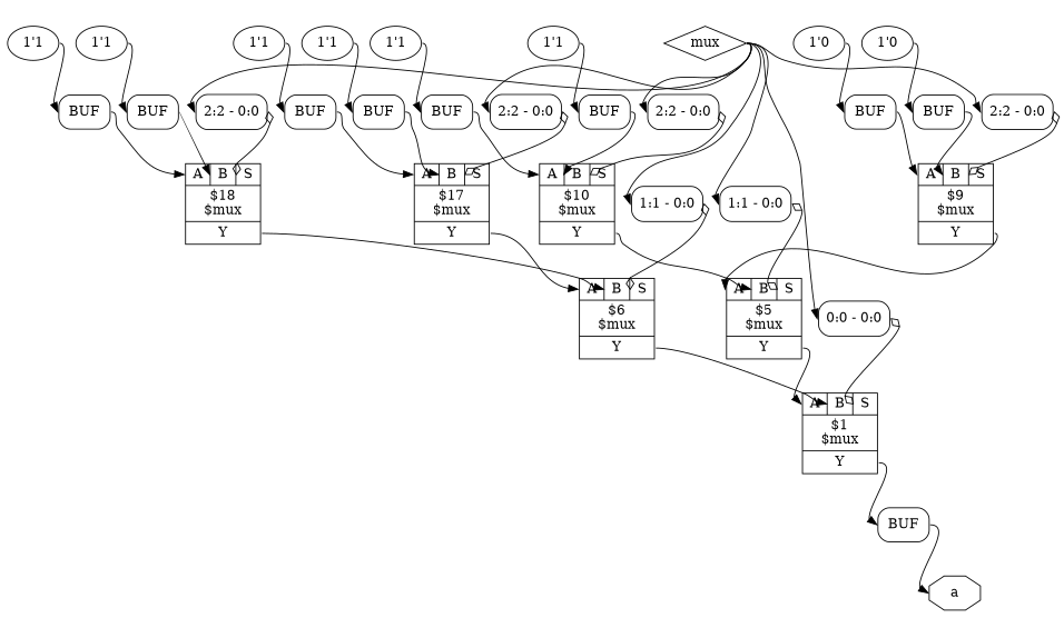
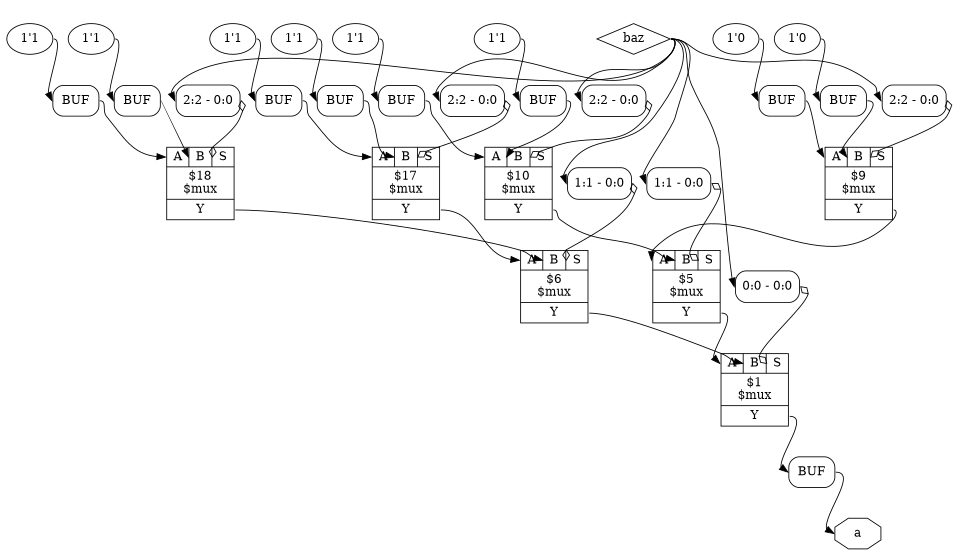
  digraph {
    rankdir=TB
    remincross=true
    node [shape=record]
    edge [color=black headport="w:w" tailport=e]
-   n1 [color=black fontcolor=black label=mux shape=diamond]
+   n1 [color=black fontcolor=black label=baz shape=diamond]
    n2 [label="<s0> 2:2 - 0:0 " style=rounded]
    n3 [label="<s0> 2:2 - 0:0 " style=rounded]
    n4 [label="<s0> 2:2 - 0:0 " style=rounded]
    n5 [label="<s0> 2:2 - 0:0 " style=rounded]
    n6 [label="<s0> 1:1 - 0:0 " style=rounded]
    n7 [label="<s0> 1:1 - 0:0 " style=rounded]
    n8 [label="<s0> 0:0 - 0:0 " style=rounded]
    n9 [color=black fontcolor=black label=a shape=octagon]
    n10 [label="{{<p18> A|<p19> B|<p20> S}|$18\n$mux|{<p21> Y}}"]
    n11 [label="{{<p18> A|<p19> B|<p20> S}|$6\n$mux|{<p21> Y}}"]
    n12 [label="{{<p18> A|<p19> B|<p20> S}|$17\n$mux|{<p21> Y}}"]
    n13 [label="{{<p18> A|<p19> B|<p20> S}|$10\n$mux|{<p21> Y}}"]
    n14 [label="{{<p18> A|<p19> B|<p20> S}|$5\n$mux|{<p21> Y}}"]
    n15 [label="{{<p18> A|<p19> B|<p20> S}|$9\n$mux|{<p21> Y}}"]
    n16 [label="{{<p18> A|<p19> B|<p20> S}|$1\n$mux|{<p21> Y}}"]
    n17 [label=BUF shape=box style=rounded]
    n18 [label="1'0" shape=""]
    n19 [label=BUF shape=box style=rounded]
    n20 [label="1'1" shape=""]
    n21 [label=BUF shape=box style=rounded]
    n22 [label="1'1" shape=""]
    n23 [label=BUF shape=box style=rounded]
    n24 [label="1'1" shape=""]
    n25 [label=BUF shape=box style=rounded]
    n26 [label="1'0" shape=""]
    n27 [label=BUF shape=box style=rounded]
    n28 [label="1'1" shape=""]
    n29 [label=BUF shape=box style=rounded]
    n30 [label="1'1" shape=""]
    n31 [label=BUF shape=box style=rounded]
    n32 [label="1'1" shape=""]
    n33 [label=BUF shape=box style=rounded]
    n1 -> n2 [headport="s0:w"]
    n1 -> n3 [headport="s0:w"]
    n1 -> n4 [headport="s0:w"]
    n1 -> n5 [headport="s0:w"]
    n1 -> n6 [headport="s0:w"]
    n1 -> n7 [headport="s0:w"]
    n1 -> n8 [headport="s0:w"]
    n2 -> n10 [arrowhead=odiamond arrowtail=odiamond dir=both headport="p20:w"]
    n3 -> n12 [arrowhead=odiamond arrowtail=odiamond dir=both headport="p20:w"]
    n4 -> n13 [arrowhead=odiamond arrowtail=odiamond dir=both headport="p20:w"]
    n5 -> n15 [arrowhead=odiamond arrowtail=odiamond dir=both headport="p20:w"]
    n6 -> n11 [arrowhead=odiamond arrowtail=odiamond dir=both headport="p20:w"]
    n7 -> n14 [arrowhead=odiamond arrowtail=odiamond dir=both headport="p20:w"]
    n8 -> n16 [arrowhead=odiamond arrowtail=odiamond dir=both headport="p20:w"]
    n10 -> n11 [headport="p19:w" tailport="p21:e"]
    n11 -> n16 [headport="p19:w" tailport="p21:e"]
    n12 -> n11 [headport="p18:w" tailport="p21:e"]
    n13 -> n14 [headport="p19:w" tailport="p21:e"]
    n14 -> n16 [headport="p18:w" tailport="p21:e"]
    n15 -> n14 [headport="p18:w" tailport="p21:e"]
    n16 -> n17 [tailport="p21:e"]
    n17 -> n9 [headport=w tailport="e:e"]
    n18 -> n19
    n19 -> n15 [headport="p18:w" tailport="e:e"]
    n20 -> n21
    n21 -> n12 [headport="p18:w" tailport="e:e"]
    n22 -> n23
    n23 -> n13 [headport="p18:w" tailport="e:e"]
    n24 -> n25
    n25 -> n10 [headport="p18:w" tailport="e:e"]
    n26 -> n27
    n27 -> n15 [headport="p19:w" tailport="e:e"]
    n28 -> n29
    n29 -> n12 [headport="p19:w" tailport="e:e"]
    n30 -> n31
    n31 -> n13 [headport="p19:w" tailport="e:e"]
    n32 -> n33
    n33 -> n10 [headport="p19:w" tailport="e:e"]
  }
